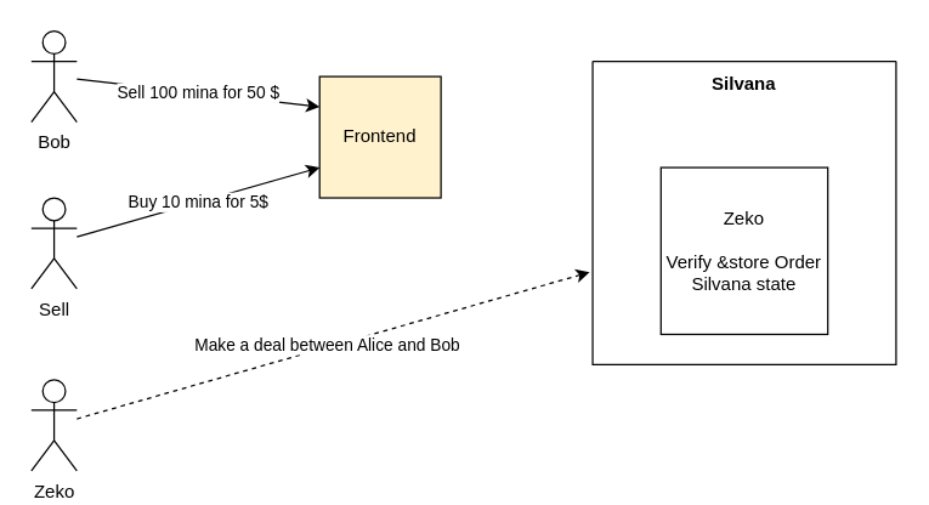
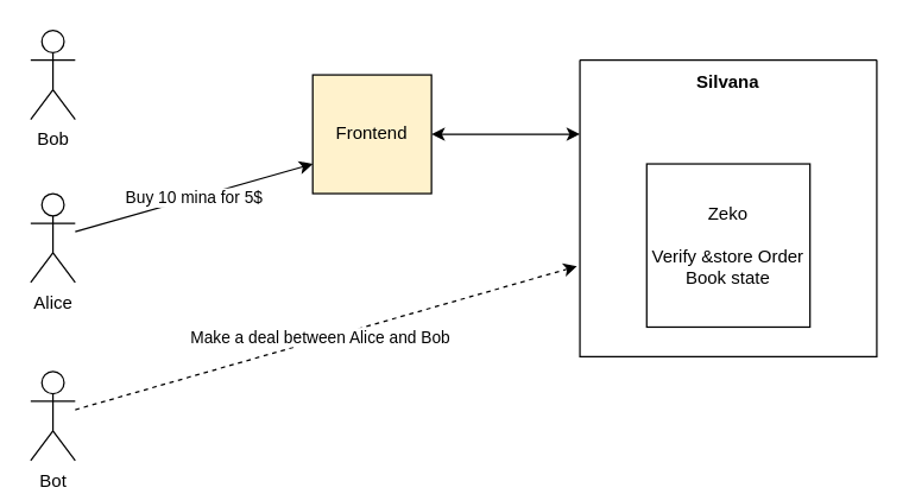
  <mxCell id="0" />
  <mxCell id="1" parent="0" />
  <mxCell id="2" value="Bob" style="shape=umlActor;verticalLabelPosition=bottom;verticalAlign=top;html=1;outlineConnect=0;" vertex="1" parent="1"><mxGeometry x="20" y="20" width="30" height="60" as="geometry" /></mxCell>
- <mxCell id="3" value="Sell 100 mina for 50 $" style="endArrow=classic;html=1;entryX=0;entryY=0.25;entryDx=0;entryDy=0;" edge="1" parent="1" source="2" target="8"><mxGeometry width="50" height="50" relative="1" as="geometry"><mxPoint x="260" y="240" as="sourcePoint" /><mxPoint x="200" y="55" as="targetPoint" /></mxGeometry></mxCell>
- <mxCell id="4" value="Sell" style="shape=umlActor;verticalLabelPosition=bottom;verticalAlign=top;html=1;outlineConnect=0;" vertex="1" parent="1"><mxGeometry x="20" y="130" width="30" height="60" as="geometry" /></mxCell>
+ <mxCell id="4" value="Alice" style="shape=umlActor;verticalLabelPosition=bottom;verticalAlign=top;html=1;outlineConnect=0;" vertex="1" parent="1"><mxGeometry x="20" y="130" width="30" height="60" as="geometry" /></mxCell>
  <mxCell id="5" value="Buy 10 mina for 5$" style="endArrow=classic;html=1;entryX=0;entryY=0.75;entryDx=0;entryDy=0;" edge="1" parent="1" source="4" target="8"><mxGeometry width="50" height="50" relative="1" as="geometry"><mxPoint x="260" y="240" as="sourcePoint" /><mxPoint x="140" y="130" as="targetPoint" /></mxGeometry></mxCell>
  <mxCell id="6" value="&#10;&#10;Silvana" style="swimlane;startSize=0;" vertex="1" parent="1"><mxGeometry x="390" y="40" width="200" height="200" as="geometry" /></mxCell>
- <mxCell id="7" value="Zeko&lt;br&gt;&lt;br&gt;Verify &amp;amp;store Order Silvana state" style="whiteSpace=wrap;html=1;aspect=fixed;" vertex="1" parent="6"><mxGeometry x="45" y="70" width="110" height="110" as="geometry" /></mxCell>
+ <mxCell id="7" value="Zeko&lt;br&gt;&lt;br&gt;Verify &amp;amp;store Order Book state" style="whiteSpace=wrap;html=1;aspect=fixed;" vertex="1" parent="6"><mxGeometry x="45" y="70" width="110" height="110" as="geometry" /></mxCell>
  <mxCell id="8" value="Frontend" style="whiteSpace=wrap;html=1;aspect=fixed;fillColor=#fff2cc;" vertex="1" parent="1"><mxGeometry x="210" y="50" width="80" height="80" as="geometry" /></mxCell>
- <mxCell id="10" value="Zeko" style="shape=umlActor;verticalLabelPosition=bottom;verticalAlign=top;html=1;outlineConnect=0;" vertex="1" parent="1"><mxGeometry x="20" y="250" width="30" height="60" as="geometry" /></mxCell>
+ <mxCell id="9" value="" style="endArrow=classic;startArrow=classic;html=1;exitX=1;exitY=0.5;exitDx=0;exitDy=0;entryX=0;entryY=0.25;entryDx=0;entryDy=0;" edge="1" parent="1" source="8" target="6"><mxGeometry width="50" height="50" relative="1" as="geometry"><mxPoint x="260" y="240" as="sourcePoint" /><mxPoint x="310" y="190" as="targetPoint" /></mxGeometry></mxCell>
+ <mxCell id="10" value="Bot" style="shape=umlActor;verticalLabelPosition=bottom;verticalAlign=top;html=1;outlineConnect=0;" vertex="1" parent="1"><mxGeometry x="20" y="250" width="30" height="60" as="geometry" /></mxCell>
  <mxCell id="11" value="" style="endArrow=classic;html=1;entryX=-0.01;entryY=0.695;entryDx=0;entryDy=0;entryPerimeter=0;dashed=1;" edge="1" parent="1" source="10" target="6"><mxGeometry width="50" height="50" relative="1" as="geometry"><mxPoint x="260" y="240" as="sourcePoint" /><mxPoint x="310" y="190" as="targetPoint" /></mxGeometry></mxCell>
  <mxCell id="12" value="Make a deal between Alice and Bob" style="edgeLabel;html=1;align=center;verticalAlign=middle;resizable=0;points=[];" vertex="1" connectable="0" parent="11"><mxGeometry x="-0.02" y="2" relative="1" as="geometry"><mxPoint as="offset" /></mxGeometry></mxCell>
